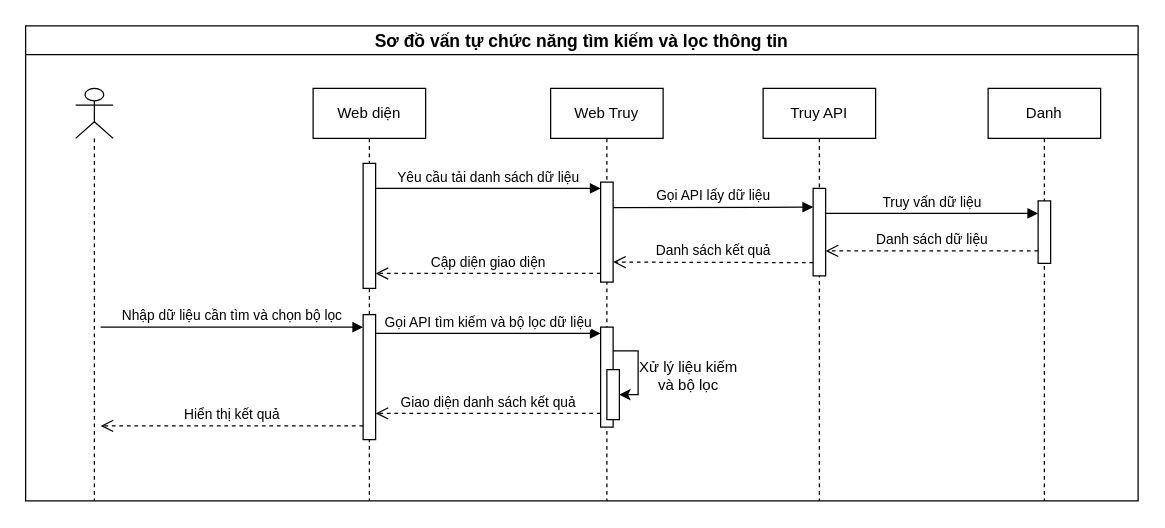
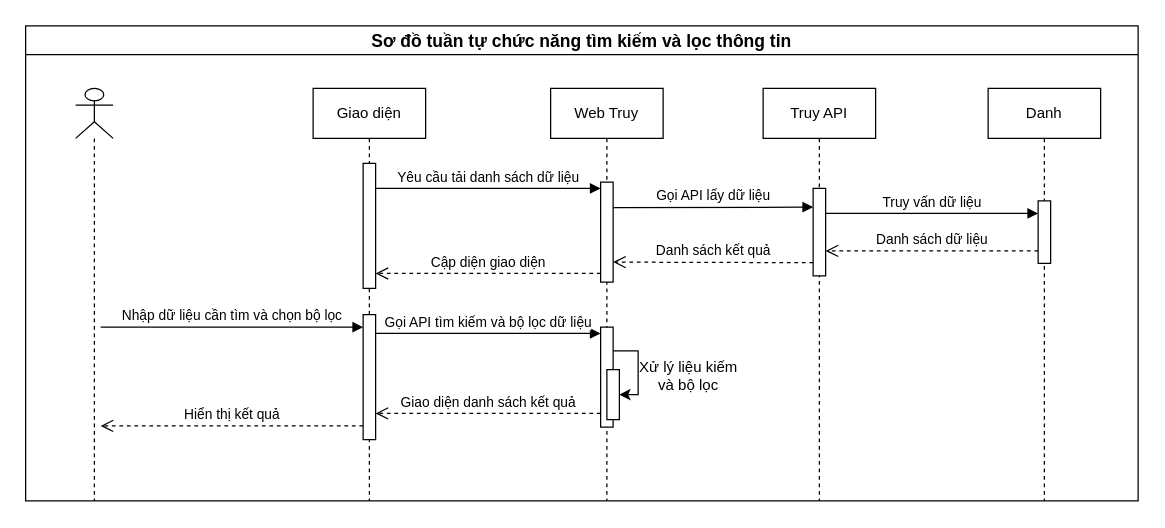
  <mxCell id="0" />
  <mxCell id="1" parent="0" />
- <mxCell id="2" value="Sơ đồ vấn tự chức năng tìm kiếm và lọc thông tin" style="swimlane;whiteSpace=wrap;html=1;startSize=23;fontSize=14;" parent="1" vertex="1"><mxGeometry x="20" y="20" width="890" height="380" as="geometry" /></mxCell>
+ <mxCell id="2" value="Sơ đồ tuần tự chức năng tìm kiếm và lọc thông tin" style="swimlane;whiteSpace=wrap;html=1;startSize=23;fontSize=14;" parent="1" vertex="1"><mxGeometry x="20" y="20" width="890" height="380" as="geometry" /></mxCell>
  <mxCell id="3" value="" style="shape=umlLifeline;perimeter=lifelinePerimeter;whiteSpace=wrap;html=1;container=1;dropTarget=0;collapsible=0;recursiveResize=0;outlineConnect=0;portConstraint=eastwest;newEdgeStyle={&quot;curved&quot;:0,&quot;rounded&quot;:0};participant=umlActor;" parent="2" vertex="1"><mxGeometry x="40" y="50" width="30" height="330" as="geometry" /></mxCell>
- <mxCell id="4" value="Web diện" style="shape=umlLifeline;perimeter=lifelinePerimeter;whiteSpace=wrap;html=1;container=1;dropTarget=0;collapsible=0;recursiveResize=0;outlineConnect=0;portConstraint=eastwest;newEdgeStyle={&quot;curved&quot;:0,&quot;rounded&quot;:0};" parent="2" vertex="1"><mxGeometry x="230" y="50" width="90" height="330" as="geometry" /></mxCell>
+ <mxCell id="4" value="Giao diện" style="shape=umlLifeline;perimeter=lifelinePerimeter;whiteSpace=wrap;html=1;container=1;dropTarget=0;collapsible=0;recursiveResize=0;outlineConnect=0;portConstraint=eastwest;newEdgeStyle={&quot;curved&quot;:0,&quot;rounded&quot;:0};" parent="2" vertex="1"><mxGeometry x="230" y="50" width="90" height="330" as="geometry" /></mxCell>
  <mxCell id="5" value="" style="html=1;points=[[0,0,0,0,5],[0,1,0,0,-5],[1,0,0,0,5],[1,1,0,0,-5]];perimeter=orthogonalPerimeter;outlineConnect=0;targetShapes=umlLifeline;portConstraint=eastwest;newEdgeStyle={&quot;curved&quot;:0,&quot;rounded&quot;:0};" parent="4" vertex="1"><mxGeometry x="40" y="181" width="10" height="100" as="geometry" /></mxCell>
  <mxCell id="6" value="" style="html=1;points=[[0,0,0,0,5],[0,1,0,0,-5],[1,0,0,0,5],[1,1,0,0,-5]];perimeter=orthogonalPerimeter;outlineConnect=0;targetShapes=umlLifeline;portConstraint=eastwest;newEdgeStyle={&quot;curved&quot;:0,&quot;rounded&quot;:0};" vertex="1" parent="4"><mxGeometry x="40" y="60" width="10" height="100" as="geometry" /></mxCell>
  <mxCell id="7" value="Truy API" style="shape=umlLifeline;perimeter=lifelinePerimeter;whiteSpace=wrap;html=1;container=1;dropTarget=0;collapsible=0;recursiveResize=0;outlineConnect=0;portConstraint=eastwest;newEdgeStyle={&quot;curved&quot;:0,&quot;rounded&quot;:0};" parent="2" vertex="1"><mxGeometry x="590" y="50" width="90" height="330" as="geometry" /></mxCell>
  <mxCell id="8" value="&lt;span style=&quot;color: rgba(0, 0, 0, 0); font-family: monospace; font-size: 0px; text-align: start;&quot;&gt;%3CmxGraphModel%3E%3Croot%3E%3CmxCell%20id%3D%220%22%2F%3E%3CmxCell%20id%3D%221%22%20parent%3D%220%22%2F%3E%3CmxCell%20id%3D%222%22%20value%3D%22G%E1%BB%8Di%20API%20t%C3%ACm%20ki%E1%BA%BFm%20d%E1%BB%AF%20li%E1%BB%87u%22%20style%3D%22html%3D1%3BverticalAlign%3Dbottom%3BendArrow%3Dblock%3Bcurved%3D0%3Brounded%3D0%3B%22%20edge%3D%221%22%20parent%3D%221%22%3E%3CmxGeometry%20width%3D%2280%22%20relative%3D%221%22%20as%3D%22geometry%22%3E%3CmxPoint%20x%3D%22360%22%20y%3D%22730%22%20as%3D%22sourcePoint%22%2F%3E%3CmxPoint%20x%3D%22580%22%20y%3D%22730%22%20as%3D%22targetPoint%22%2F%3E%3C%2FmxGeometry%3E%3C%2FmxCell%3E%3C%2Froot%3E%3C%2FmxGraphModel%3E&lt;/span&gt;" style="html=1;points=[[0,0,0,0,5],[0,1,0,0,-5],[1,0,0,0,5],[1,1,0,0,-5]];perimeter=orthogonalPerimeter;outlineConnect=0;targetShapes=umlLifeline;portConstraint=eastwest;newEdgeStyle={&quot;curved&quot;:0,&quot;rounded&quot;:0};" parent="7" vertex="1"><mxGeometry x="40" y="80" width="10" height="70" as="geometry" /></mxCell>
  <mxCell id="9" value="Danh" style="shape=umlLifeline;perimeter=lifelinePerimeter;whiteSpace=wrap;html=1;container=1;dropTarget=0;collapsible=0;recursiveResize=0;outlineConnect=0;portConstraint=eastwest;newEdgeStyle={&quot;curved&quot;:0,&quot;rounded&quot;:0};" parent="2" vertex="1"><mxGeometry x="770" y="50" width="90" height="330" as="geometry" /></mxCell>
  <mxCell id="10" value="" style="html=1;points=[[0,0,0,0,5],[0,1,0,0,-5],[1,0,0,0,5],[1,1,0,0,-5]];perimeter=orthogonalPerimeter;outlineConnect=0;targetShapes=umlLifeline;portConstraint=eastwest;newEdgeStyle={&quot;curved&quot;:0,&quot;rounded&quot;:0};" parent="9" vertex="1"><mxGeometry x="40" y="90" width="10" height="50" as="geometry" /></mxCell>
  <mxCell id="11" value="Nhập dữ liệu cần tìm và chọn bộ lọc" style="html=1;verticalAlign=bottom;endArrow=block;curved=0;rounded=0;" parent="2" edge="1"><mxGeometry width="80" relative="1" as="geometry"><mxPoint x="60" y="241" as="sourcePoint" /><mxPoint x="270" y="241" as="targetPoint" /></mxGeometry></mxCell>
  <mxCell id="12" value="Gọi API tìm kiếm và bộ lọc dữ liệu" style="html=1;verticalAlign=bottom;endArrow=block;curved=0;rounded=0;entryX=0;entryY=0;entryDx=0;entryDy=5;entryPerimeter=0;" parent="2" edge="1" target="18" source="5"><mxGeometry width="80" relative="1" as="geometry"><mxPoint x="290" y="251" as="sourcePoint" /><mxPoint x="510" y="251" as="targetPoint" /></mxGeometry></mxCell>
  <mxCell id="13" value="Truy vấn dữ liệu" style="html=1;verticalAlign=bottom;endArrow=block;curved=0;rounded=0;" parent="2" target="10" edge="1"><mxGeometry width="80" relative="1" as="geometry"><mxPoint x="640" y="150" as="sourcePoint" /><mxPoint x="800" y="150" as="targetPoint" /></mxGeometry></mxCell>
  <mxCell id="14" value="Danh sách dữ liệu" style="html=1;verticalAlign=bottom;endArrow=open;dashed=1;endSize=8;curved=0;rounded=0;" parent="2" edge="1"><mxGeometry relative="1" as="geometry"><mxPoint x="810" y="180" as="sourcePoint" /><mxPoint x="640" y="180" as="targetPoint" /></mxGeometry></mxCell>
  <mxCell id="15" value="Giao diện danh sách kết quả" style="html=1;verticalAlign=bottom;endArrow=open;dashed=1;endSize=8;curved=0;rounded=0;exitX=0;exitY=1;exitDx=0;exitDy=-5;exitPerimeter=0;" parent="2" edge="1"><mxGeometry relative="1" as="geometry"><mxPoint x="460" y="310" as="sourcePoint" /><mxPoint x="280" y="310" as="targetPoint" /></mxGeometry></mxCell>
  <mxCell id="16" value="Hiển thị kết quả" style="html=1;verticalAlign=bottom;endArrow=open;dashed=1;endSize=8;curved=0;rounded=0;" parent="2" edge="1"><mxGeometry relative="1" as="geometry"><mxPoint x="270" y="320" as="sourcePoint" /><mxPoint x="60" y="320" as="targetPoint" /></mxGeometry></mxCell>
  <mxCell id="17" value="Web Truy" style="shape=umlLifeline;perimeter=lifelinePerimeter;whiteSpace=wrap;html=1;container=1;dropTarget=0;collapsible=0;recursiveResize=0;outlineConnect=0;portConstraint=eastwest;newEdgeStyle={&quot;curved&quot;:0,&quot;rounded&quot;:0};" vertex="1" parent="2"><mxGeometry x="420" y="50" width="90" height="330" as="geometry" /></mxCell>
  <mxCell id="18" value="&lt;span style=&quot;color: rgba(0, 0, 0, 0); font-family: monospace; font-size: 0px; text-align: start;&quot;&gt;%3CmxGraphModel%3E%3Croot%3E%3CmxCell%20id%3D%220%22%2F%3E%3CmxCell%20id%3D%221%22%20parent%3D%220%22%2F%3E%3CmxCell%20id%3D%222%22%20value%3D%22Web%20Client%22%20style%3D%22shape%3DumlLifeline%3Bperimeter%3DlifelinePerimeter%3BwhiteSpace%3Dwrap%3Bhtml%3D1%3Bcontainer%3D1%3BdropTarget%3D0%3Bcollapsible%3D0%3BrecursiveResize%3D0%3BoutlineConnect%3D0%3BportConstraint%3Deastwest%3BnewEdgeStyle%3D%7B%26quot%3Bcurved%26quot%3B%3A0%2C%26quot%3Brounded%26quot%3B%3A0%7D%3B%22%20vertex%3D%221%22%20parent%3D%221%22%3E%3CmxGeometry%20x%3D%22690%22%20y%3D%22360%22%20width%3D%2290%22%20height%3D%22200%22%20as%3D%22geometry%22%2F%3E%3C%2FmxCell%3E%3CmxCell%20id%3D%223%22%20value%3D%22%22%20style%3D%22html%3D1%3Bpoints%3D%5B%5B0%2C0%2C0%2C0%2C5%5D%2C%5B0%2C1%2C0%2C0%2C-5%5D%2C%5B1%2C0%2C0%2C0%2C5%5D%2C%5B1%2C1%2C0%2C0%2C-5%5D%5D%3Bperimeter%3DorthogonalPerimeter%3BoutlineConnect%3D0%3BtargetShapes%3DumlLifeline%3BportConstraint%3Deastwest%3BnewEdgeStyle%3D%7B%26quot%3Bcurved%26quot%3B%3A0%2C%26quot%3Brounded%26quot%3B%3A0%7D%3B%22%20vertex%3D%221%22%20parent%3D%222%22%3E%3CmxGeometry%20x%3D%2240%22%20y%3D%22191%22%20width%3D%2210%22%20height%3D%2280%22%20as%3D%22geometry%22%2F%3E%3C%2FmxCell%3E%3CmxCell%20id%3D%224%22%20value%3D%22%22%20style%3D%22html%3D1%3Bpoints%3D%5B%5B0%2C0%2C0%2C0%2C5%5D%2C%5B0%2C1%2C0%2C0%2C-5%5D%2C%5B1%2C0%2C0%2C0%2C5%5D%2C%5B1%2C1%2C0%2C0%2C-5%5D%5D%3Bperimeter%3DorthogonalPerimeter%3BoutlineConnect%3D0%3BtargetShapes%3DumlLifeline%3BportConstraint%3Deastwest%3BnewEdgeStyle%3D%7B%26quot%3Bcurved%26quot%3B%3A0%2C%26quot%3Brounded%26quot%3B%3A0%7D%3B%22%20vertex%3D%221%22%20parent%3D%222%22%3E%3CmxGeometry%20x%3D%2240%22%20y%3D%2275%22%20width%3D%2210%22%20height%3D%2280%22%20as%3D%22geometry%22%2F%3E%3C%2FmxCell%3E%3C%2Froot%3E%3C%2FmxGraphModel%3E&lt;/span&gt;" style="html=1;points=[[0,0,0,0,5],[0,1,0,0,-5],[1,0,0,0,5],[1,1,0,0,-5]];perimeter=orthogonalPerimeter;outlineConnect=0;targetShapes=umlLifeline;portConstraint=eastwest;newEdgeStyle={&quot;curved&quot;:0,&quot;rounded&quot;:0};" vertex="1" parent="17"><mxGeometry x="40" y="191" width="10" height="80" as="geometry" /></mxCell>
  <mxCell id="19" value="" style="html=1;points=[[0,0,0,0,5],[0,1,0,0,-5],[1,0,0,0,5],[1,1,0,0,-5]];perimeter=orthogonalPerimeter;outlineConnect=0;targetShapes=umlLifeline;portConstraint=eastwest;newEdgeStyle={&quot;curved&quot;:0,&quot;rounded&quot;:0};" vertex="1" parent="17"><mxGeometry x="40" y="75" width="10" height="80" as="geometry" /></mxCell>
  <mxCell id="20" value="Yêu cầu tải danh sách dữ liệu" style="html=1;verticalAlign=bottom;endArrow=block;curved=0;rounded=0;entryX=0;entryY=0;entryDx=0;entryDy=5;entryPerimeter=0;" edge="1" parent="2"><mxGeometry width="80" relative="1" as="geometry"><mxPoint x="280" y="130" as="sourcePoint" /><mxPoint x="460" y="130" as="targetPoint" /></mxGeometry></mxCell>
  <mxCell id="21" value="Gọi API lấy dữ liệu" style="html=1;verticalAlign=bottom;endArrow=block;curved=0;rounded=0;" edge="1" parent="2"><mxGeometry width="80" relative="1" as="geometry"><mxPoint x="470" y="145.44" as="sourcePoint" /><mxPoint x="630" y="145" as="targetPoint" /></mxGeometry></mxCell>
  <mxCell id="22" value="Danh sách kết quả" style="html=1;verticalAlign=bottom;endArrow=open;dashed=1;endSize=8;curved=0;rounded=0;" edge="1" parent="2"><mxGeometry relative="1" as="geometry"><mxPoint x="630" y="189.44" as="sourcePoint" /><mxPoint x="470" y="189" as="targetPoint" /></mxGeometry></mxCell>
  <mxCell id="23" value="Cập diện giao diện" style="html=1;verticalAlign=bottom;endArrow=open;dashed=1;endSize=8;curved=0;rounded=0;" edge="1" parent="2" target="6"><mxGeometry relative="1" as="geometry"><mxPoint x="460" y="198.06" as="sourcePoint" /><mxPoint x="300" y="197.62" as="targetPoint" /></mxGeometry></mxCell>
  <mxCell id="24" value="&lt;span style=&quot;color: rgba(0, 0, 0, 0); font-family: monospace; font-size: 0px; text-align: start;&quot;&gt;%3CmxGraphModel%3E%3Croot%3E%3CmxCell%20id%3D%220%22%2F%3E%3CmxCell%20id%3D%221%22%20parent%3D%220%22%2F%3E%3CmxCell%20id%3D%222%22%20value%3D%22Web%20Client%22%20style%3D%22shape%3DumlLifeline%3Bperimeter%3DlifelinePerimeter%3BwhiteSpace%3Dwrap%3Bhtml%3D1%3Bcontainer%3D1%3BdropTarget%3D0%3Bcollapsible%3D0%3BrecursiveResize%3D0%3BoutlineConnect%3D0%3BportConstraint%3Deastwest%3BnewEdgeStyle%3D%7B%26quot%3Bcurved%26quot%3B%3A0%2C%26quot%3Brounded%26quot%3B%3A0%7D%3B%22%20vertex%3D%221%22%20parent%3D%221%22%3E%3CmxGeometry%20x%3D%22690%22%20y%3D%22360%22%20width%3D%2290%22%20height%3D%22200%22%20as%3D%22geometry%22%2F%3E%3C%2FmxCell%3E%3CmxCell%20id%3D%223%22%20value%3D%22%22%20style%3D%22html%3D1%3Bpoints%3D%5B%5B0%2C0%2C0%2C0%2C5%5D%2C%5B0%2C1%2C0%2C0%2C-5%5D%2C%5B1%2C0%2C0%2C0%2C5%5D%2C%5B1%2C1%2C0%2C0%2C-5%5D%5D%3Bperimeter%3DorthogonalPerimeter%3BoutlineConnect%3D0%3BtargetShapes%3DumlLifeline%3BportConstraint%3Deastwest%3BnewEdgeStyle%3D%7B%26quot%3Bcurved%26quot%3B%3A0%2C%26quot%3Brounded%26quot%3B%3A0%7D%3B%22%20vertex%3D%221%22%20parent%3D%222%22%3E%3CmxGeometry%20x%3D%2240%22%20y%3D%22191%22%20width%3D%2210%22%20height%3D%2280%22%20as%3D%22geometry%22%2F%3E%3C%2FmxCell%3E%3CmxCell%20id%3D%224%22%20value%3D%22%22%20style%3D%22html%3D1%3Bpoints%3D%5B%5B0%2C0%2C0%2C0%2C5%5D%2C%5B0%2C1%2C0%2C0%2C-5%5D%2C%5B1%2C0%2C0%2C0%2C5%5D%2C%5B1%2C1%2C0%2C0%2C-5%5D%5D%3Bperimeter%3DorthogonalPerimeter%3BoutlineConnect%3D0%3BtargetShapes%3DumlLifeline%3BportConstraint%3Deastwest%3BnewEdgeStyle%3D%7B%26quot%3Bcurved%26quot%3B%3A0%2C%26quot%3Brounded%26quot%3B%3A0%7D%3B%22%20vertex%3D%221%22%20parent%3D%222%22%3E%3CmxGeometry%20x%3D%2240%22%20y%3D%2275%22%20width%3D%2210%22%20height%3D%2280%22%20as%3D%22geometry%22%2F%3E%3C%2FmxCell%3E%3C%2Froot%3E%3C%2FmxGraphModel%3E&lt;/span&gt;" style="html=1;points=[[0,0,0,0,5],[0,1,0,0,-5],[1,0,0,0,5],[1,1,0,0,-5]];perimeter=orthogonalPerimeter;outlineConnect=0;targetShapes=umlLifeline;portConstraint=eastwest;newEdgeStyle={&quot;curved&quot;:0,&quot;rounded&quot;:0};" vertex="1" parent="2"><mxGeometry x="465" y="275" width="10" height="40" as="geometry" /></mxCell>
  <mxCell id="25" style="edgeStyle=orthogonalEdgeStyle;rounded=0;orthogonalLoop=1;jettySize=auto;html=1;curved=0;" edge="1" parent="2" source="18" target="24"><mxGeometry relative="1" as="geometry"><Array as="points"><mxPoint x="490" y="260" /><mxPoint x="490" y="295" /></Array></mxGeometry></mxCell>
  <mxCell id="26" value="Xử lý liệu kiếm &lt;br&gt;và bộ lọc" style="text;html=1;align=center;verticalAlign=middle;resizable=0;points=[];autosize=1;strokeColor=none;fillColor=none;" vertex="1" parent="2"><mxGeometry x="480" y="260" width="100" height="40" as="geometry" /></mxCell>
